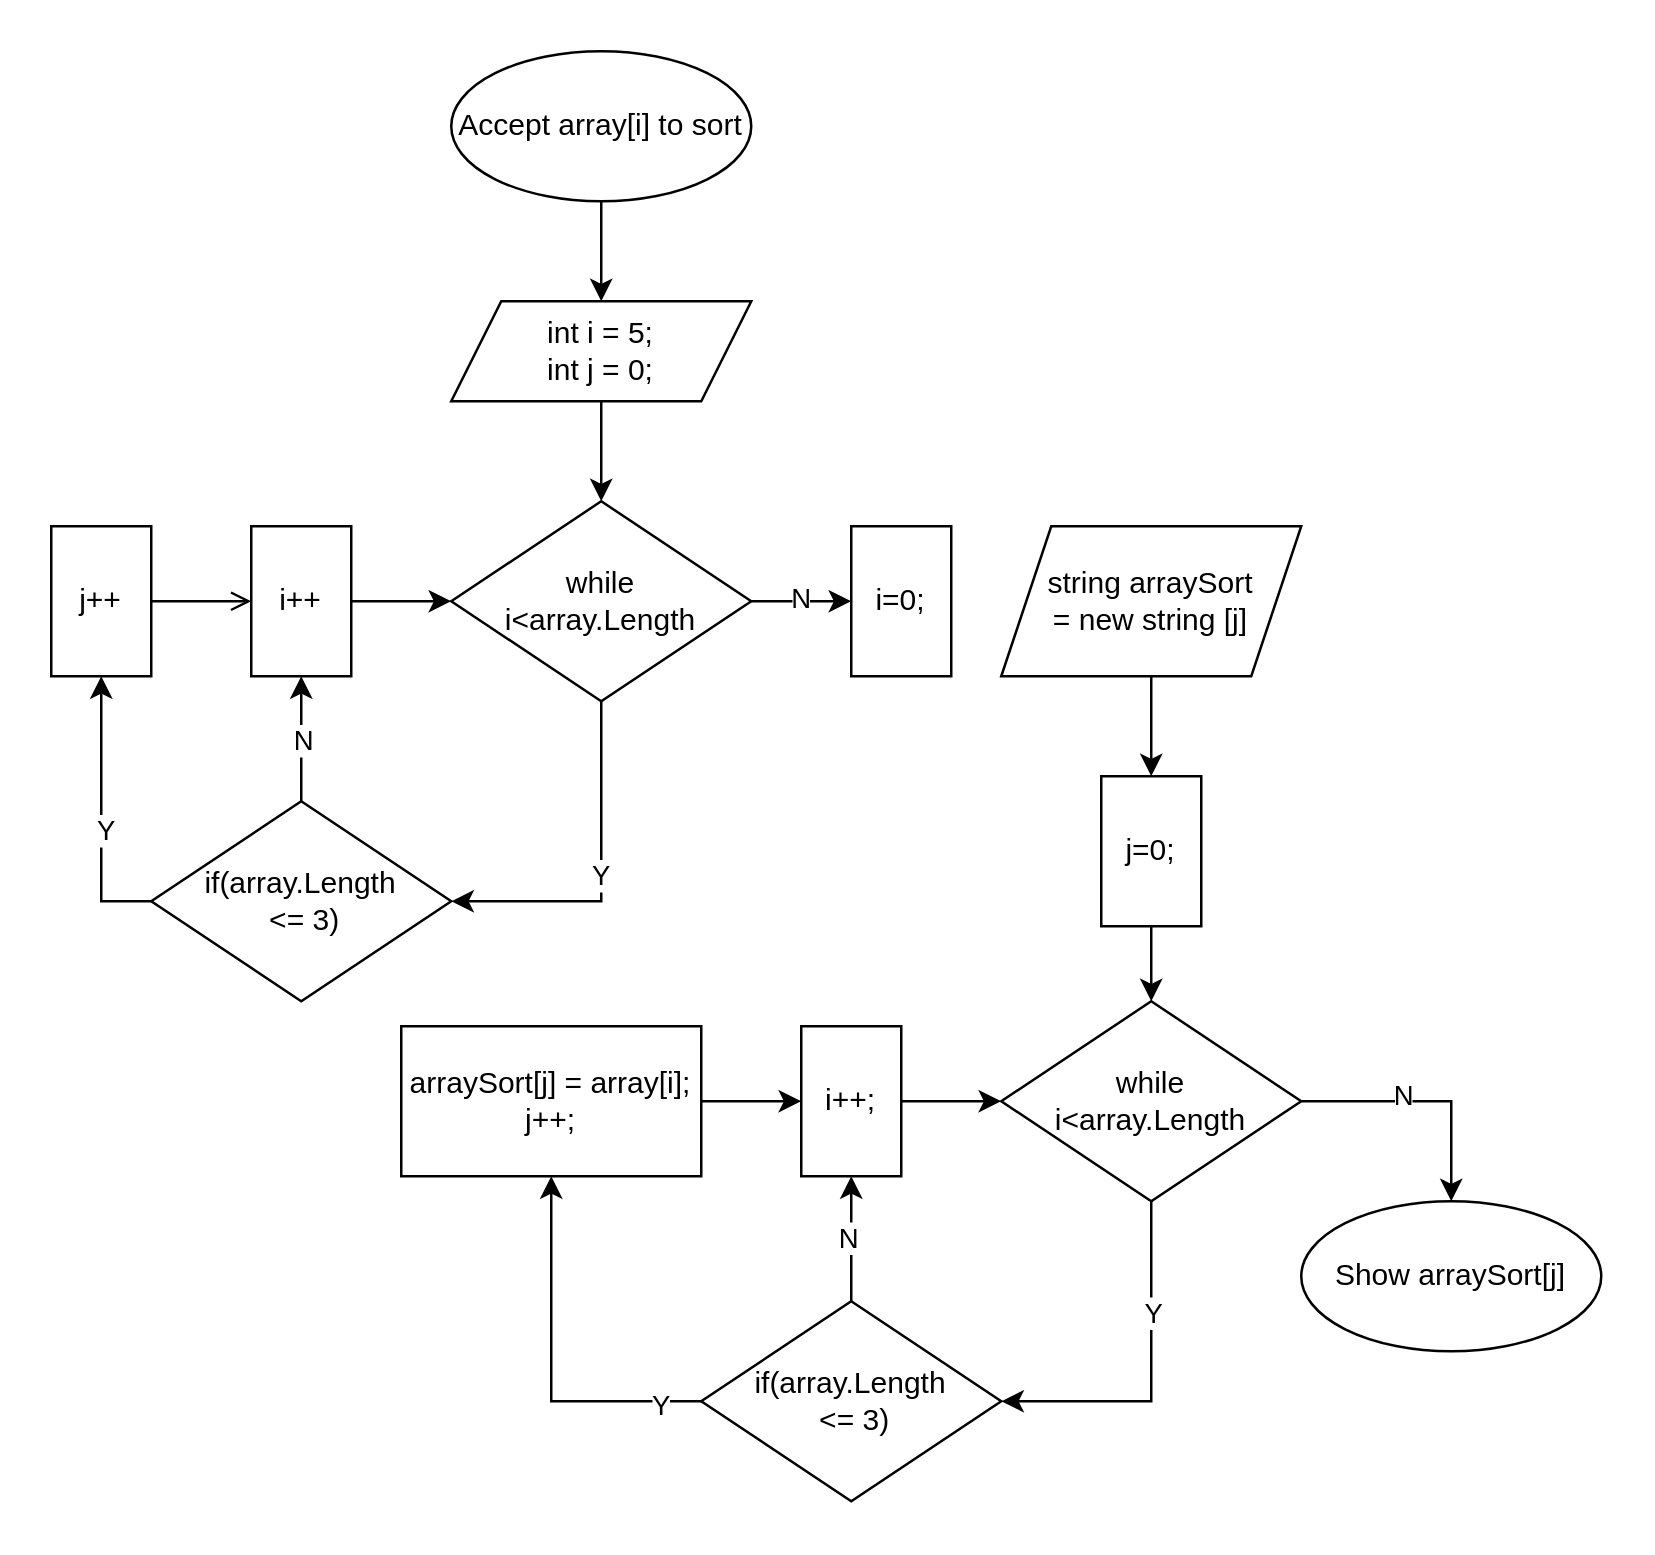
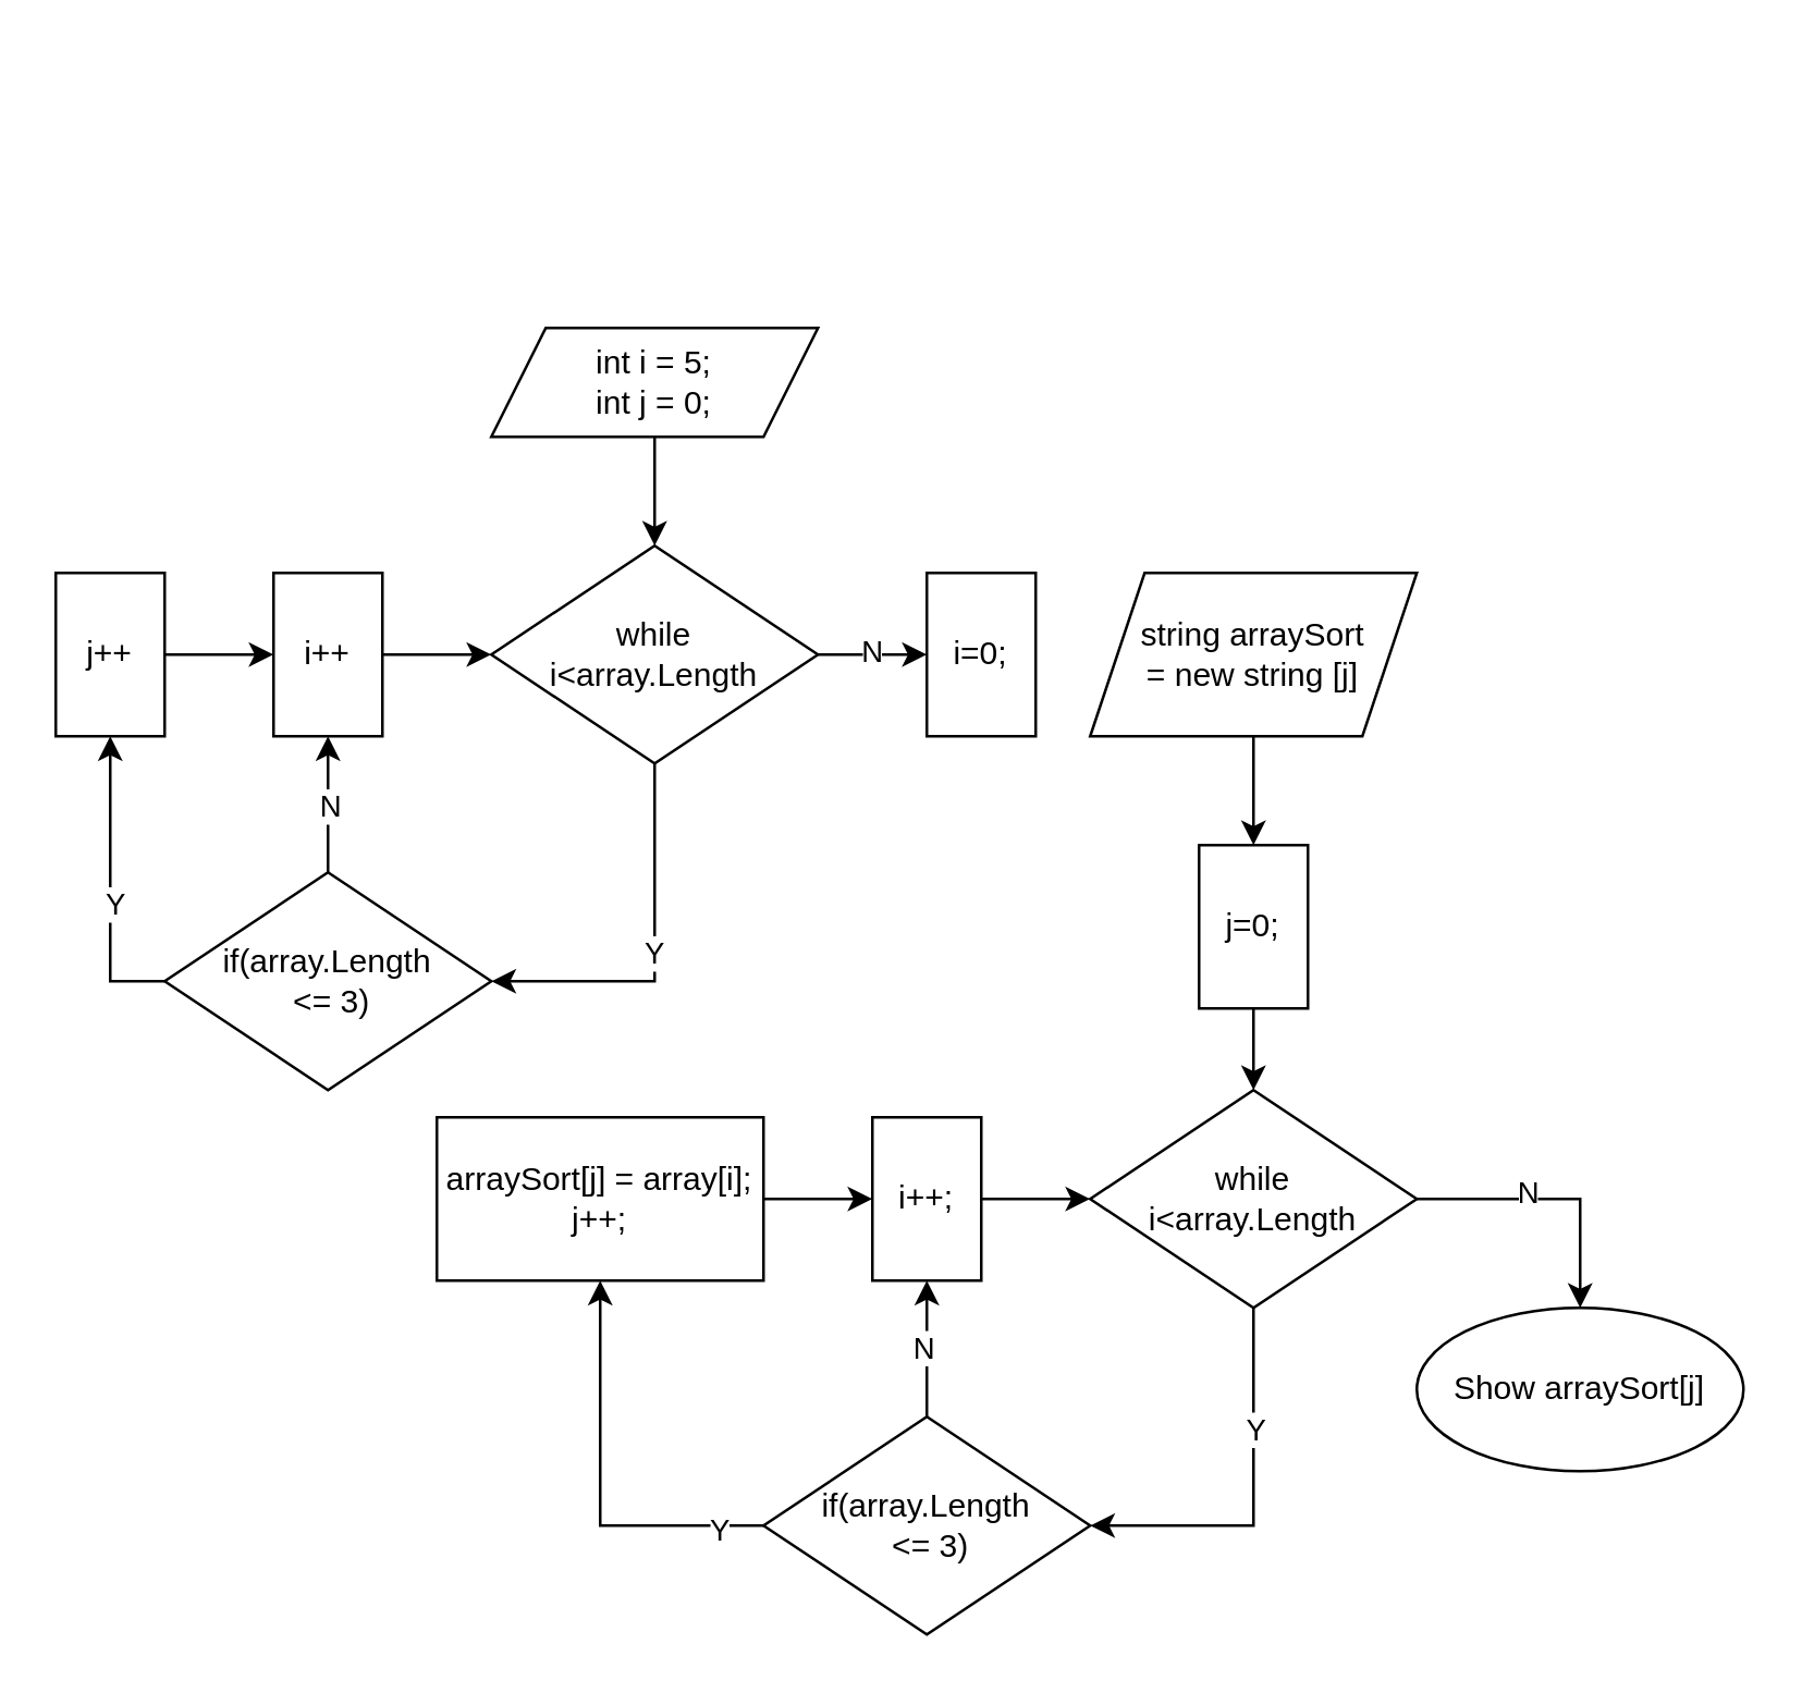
  <mxCell id="0" />
  <mxCell id="1" parent="0" />
- <mxCell id="2" style="edgeStyle=orthogonalEdgeStyle;rounded=0;orthogonalLoop=1;jettySize=auto;html=1;exitX=0.5;exitY=1;exitDx=0;exitDy=0;entryX=0.5;entryY=0;entryDx=0;entryDy=0;" edge="1" parent="1" source="3" target="9"><mxGeometry relative="1" as="geometry" /></mxCell>
- <mxCell id="3" value="Accept array[i] to sort" style="ellipse;whiteSpace=wrap;html=1;" vertex="1" parent="1"><mxGeometry x="180" y="20" width="120" height="60" as="geometry" /></mxCell>
  <mxCell id="4" value="Y" style="edgeStyle=orthogonalEdgeStyle;rounded=0;orthogonalLoop=1;jettySize=auto;html=1;exitX=0.5;exitY=1;exitDx=0;exitDy=0;entryX=1;entryY=0.5;entryDx=0;entryDy=0;" edge="1" parent="1" source="7" target="14"><mxGeometry relative="1" as="geometry" /></mxCell>
  <mxCell id="5" style="edgeStyle=orthogonalEdgeStyle;rounded=0;orthogonalLoop=1;jettySize=auto;html=1;exitX=1;exitY=0.5;exitDx=0;exitDy=0;" edge="1" parent="1" source="7"><mxGeometry relative="1" as="geometry"><mxPoint x="340" y="240" as="targetPoint" /></mxGeometry></mxCell>
  <mxCell id="6" value="N" style="edgeLabel;html=1;align=center;verticalAlign=middle;resizable=0;points=[];" vertex="1" connectable="0" parent="5"><mxGeometry x="-0.062" y="2" relative="1" as="geometry"><mxPoint as="offset" /></mxGeometry></mxCell>
  <mxCell id="7" value="while&lt;br&gt;i&amp;lt;array.Length" style="rhombus;whiteSpace=wrap;html=1;" vertex="1" parent="1"><mxGeometry x="180" y="200" width="120" height="80" as="geometry" /></mxCell>
  <mxCell id="8" style="edgeStyle=orthogonalEdgeStyle;rounded=0;orthogonalLoop=1;jettySize=auto;html=1;exitX=0.5;exitY=1;exitDx=0;exitDy=0;entryX=0.5;entryY=0;entryDx=0;entryDy=0;" edge="1" parent="1" source="9" target="7"><mxGeometry relative="1" as="geometry" /></mxCell>
  <mxCell id="9" value="int i = 5;&lt;br&gt;int j = 0;" style="shape=parallelogram;perimeter=parallelogramPerimeter;whiteSpace=wrap;html=1;fixedSize=1;" vertex="1" parent="1"><mxGeometry x="180" y="120" width="120" height="40" as="geometry" /></mxCell>
  <mxCell id="10" style="edgeStyle=orthogonalEdgeStyle;rounded=0;orthogonalLoop=1;jettySize=auto;html=1;exitX=0.5;exitY=0;exitDx=0;exitDy=0;entryX=0.5;entryY=1;entryDx=0;entryDy=0;" edge="1" parent="1" source="14" target="16"><mxGeometry relative="1" as="geometry" /></mxCell>
  <mxCell id="11" value="N" style="edgeLabel;html=1;align=center;verticalAlign=middle;resizable=0;points=[];" vertex="1" connectable="0" parent="10"><mxGeometry relative="1" as="geometry"><mxPoint as="offset" /></mxGeometry></mxCell>
  <mxCell id="12" style="edgeStyle=orthogonalEdgeStyle;rounded=0;orthogonalLoop=1;jettySize=auto;html=1;exitX=0;exitY=0.5;exitDx=0;exitDy=0;entryX=0.5;entryY=1;entryDx=0;entryDy=0;" edge="1" parent="1" source="14" target="18"><mxGeometry relative="1" as="geometry" /></mxCell>
  <mxCell id="13" value="Y" style="edgeLabel;html=1;align=center;verticalAlign=middle;resizable=0;points=[];" vertex="1" connectable="0" parent="12"><mxGeometry x="-0.109" y="-1" relative="1" as="geometry"><mxPoint as="offset" /></mxGeometry></mxCell>
  <mxCell id="14" value="if(array.Length&lt;br&gt;&amp;nbsp;&amp;lt;= 3)" style="rhombus;whiteSpace=wrap;html=1;" vertex="1" parent="1"><mxGeometry x="60" y="320" width="120" height="80" as="geometry" /></mxCell>
  <mxCell id="15" style="edgeStyle=orthogonalEdgeStyle;rounded=0;orthogonalLoop=1;jettySize=auto;html=1;exitX=1;exitY=0.5;exitDx=0;exitDy=0;entryX=0;entryY=0.5;entryDx=0;entryDy=0;" edge="1" parent="1" source="16" target="7"><mxGeometry relative="1" as="geometry" /></mxCell>
  <mxCell id="16" value="i++" style="rounded=0;whiteSpace=wrap;html=1;" vertex="1" parent="1"><mxGeometry x="100" y="210" width="40" height="60" as="geometry" /></mxCell>
- <mxCell id="17" style="edgeStyle=orthogonalEdgeStyle;rounded=0;orthogonalLoop=1;jettySize=auto;html=1;exitX=1;exitY=0.5;exitDx=0;exitDy=0;entryX=0;entryY=0.5;entryDx=0;entryDy=0;endArrow=open;" edge="1" parent="1" source="18" target="16"><mxGeometry relative="1" as="geometry" /></mxCell>
+ <mxCell id="17" style="edgeStyle=orthogonalEdgeStyle;rounded=0;orthogonalLoop=1;jettySize=auto;html=1;exitX=1;exitY=0.5;exitDx=0;exitDy=0;entryX=0;entryY=0.5;entryDx=0;entryDy=0;" edge="1" parent="1" source="18" target="16"><mxGeometry relative="1" as="geometry" /></mxCell>
  <mxCell id="18" value="j++" style="rounded=0;whiteSpace=wrap;html=1;" vertex="1" parent="1"><mxGeometry x="20" y="210" width="40" height="60" as="geometry" /></mxCell>
  <mxCell id="19" style="edgeStyle=orthogonalEdgeStyle;rounded=0;orthogonalLoop=1;jettySize=auto;html=1;exitX=0.5;exitY=1;exitDx=0;exitDy=0;entryX=0.5;entryY=0;entryDx=0;entryDy=0;" edge="1" parent="1" source="20" target="37"><mxGeometry relative="1" as="geometry" /></mxCell>
  <mxCell id="20" value="string arraySort &lt;br&gt;= new string [j]" style="shape=parallelogram;perimeter=parallelogramPerimeter;whiteSpace=wrap;html=1;fixedSize=1;" vertex="1" parent="1"><mxGeometry x="400" y="210" width="120" height="60" as="geometry" /></mxCell>
  <mxCell id="21" value="i=0;" style="rounded=0;whiteSpace=wrap;html=1;" vertex="1" parent="1"><mxGeometry x="340" y="210" width="40" height="60" as="geometry" /></mxCell>
  <mxCell id="22" style="edgeStyle=orthogonalEdgeStyle;rounded=0;orthogonalLoop=1;jettySize=auto;html=1;exitX=0.5;exitY=1;exitDx=0;exitDy=0;entryX=1;entryY=0.5;entryDx=0;entryDy=0;" edge="1" parent="1" source="26" target="31"><mxGeometry relative="1" as="geometry" /></mxCell>
  <mxCell id="23" value="Y" style="edgeLabel;html=1;align=center;verticalAlign=middle;resizable=0;points=[];" vertex="1" connectable="0" parent="22"><mxGeometry x="-0.371" relative="1" as="geometry"><mxPoint as="offset" /></mxGeometry></mxCell>
  <mxCell id="24" style="edgeStyle=orthogonalEdgeStyle;rounded=0;orthogonalLoop=1;jettySize=auto;html=1;exitX=1;exitY=0.5;exitDx=0;exitDy=0;entryX=0.5;entryY=0;entryDx=0;entryDy=0;" edge="1" parent="1" source="26" target="38"><mxGeometry relative="1" as="geometry"><mxPoint x="580" y="440" as="targetPoint" /></mxGeometry></mxCell>
  <mxCell id="25" value="N" style="edgeLabel;html=1;align=center;verticalAlign=middle;resizable=0;points=[];" vertex="1" connectable="0" parent="24"><mxGeometry x="-0.2" y="3" relative="1" as="geometry"><mxPoint as="offset" /></mxGeometry></mxCell>
  <mxCell id="26" value="while&lt;br&gt;i&amp;lt;array.Length" style="rhombus;whiteSpace=wrap;html=1;" vertex="1" parent="1"><mxGeometry x="400" y="400" width="120" height="80" as="geometry" /></mxCell>
  <mxCell id="27" style="edgeStyle=orthogonalEdgeStyle;rounded=0;orthogonalLoop=1;jettySize=auto;html=1;exitX=0.5;exitY=0;exitDx=0;exitDy=0;entryX=0.5;entryY=1;entryDx=0;entryDy=0;" edge="1" parent="1" source="31" target="33"><mxGeometry relative="1" as="geometry" /></mxCell>
  <mxCell id="28" value="N" style="edgeLabel;html=1;align=center;verticalAlign=middle;resizable=0;points=[];" vertex="1" connectable="0" parent="27"><mxGeometry x="0.04" y="2" relative="1" as="geometry"><mxPoint as="offset" /></mxGeometry></mxCell>
  <mxCell id="29" style="edgeStyle=orthogonalEdgeStyle;rounded=0;orthogonalLoop=1;jettySize=auto;html=1;exitX=0;exitY=0.5;exitDx=0;exitDy=0;entryX=0.5;entryY=1;entryDx=0;entryDy=0;" edge="1" parent="1" source="31" target="35"><mxGeometry relative="1" as="geometry" /></mxCell>
  <mxCell id="30" value="Y" style="edgeLabel;html=1;align=center;verticalAlign=middle;resizable=0;points=[];" vertex="1" connectable="0" parent="29"><mxGeometry x="-0.773" y="1" relative="1" as="geometry"><mxPoint as="offset" /></mxGeometry></mxCell>
  <mxCell id="31" value="if(array.Length&lt;br&gt;&amp;nbsp;&amp;lt;= 3)" style="rhombus;whiteSpace=wrap;html=1;" vertex="1" parent="1"><mxGeometry x="280" y="520" width="120" height="80" as="geometry" /></mxCell>
  <mxCell id="32" style="edgeStyle=orthogonalEdgeStyle;rounded=0;orthogonalLoop=1;jettySize=auto;html=1;exitX=1;exitY=0.5;exitDx=0;exitDy=0;entryX=0;entryY=0.5;entryDx=0;entryDy=0;" edge="1" parent="1" source="33" target="26"><mxGeometry relative="1" as="geometry" /></mxCell>
  <mxCell id="33" value="i++;" style="rounded=0;whiteSpace=wrap;html=1;" vertex="1" parent="1"><mxGeometry x="320" y="410" width="40" height="60" as="geometry" /></mxCell>
  <mxCell id="34" style="edgeStyle=orthogonalEdgeStyle;rounded=0;orthogonalLoop=1;jettySize=auto;html=1;exitX=1;exitY=0.5;exitDx=0;exitDy=0;entryX=0;entryY=0.5;entryDx=0;entryDy=0;" edge="1" parent="1" source="35" target="33"><mxGeometry relative="1" as="geometry" /></mxCell>
  <mxCell id="35" value="arraySort[j] = array[i];&lt;br&gt;j++;" style="rounded=0;whiteSpace=wrap;html=1;" vertex="1" parent="1"><mxGeometry x="160" y="410" width="120" height="60" as="geometry" /></mxCell>
  <mxCell id="36" style="edgeStyle=orthogonalEdgeStyle;rounded=0;orthogonalLoop=1;jettySize=auto;html=1;exitX=0.5;exitY=1;exitDx=0;exitDy=0;entryX=0.5;entryY=0;entryDx=0;entryDy=0;" edge="1" parent="1" source="37" target="26"><mxGeometry relative="1" as="geometry" /></mxCell>
  <mxCell id="37" value="j=0;" style="rounded=0;whiteSpace=wrap;html=1;" vertex="1" parent="1"><mxGeometry x="440" y="310" width="40" height="60" as="geometry" /></mxCell>
  <mxCell id="38" value="Show arraySort[j]" style="ellipse;whiteSpace=wrap;html=1;" vertex="1" parent="1"><mxGeometry x="520" y="480" width="120" height="60" as="geometry" /></mxCell>
